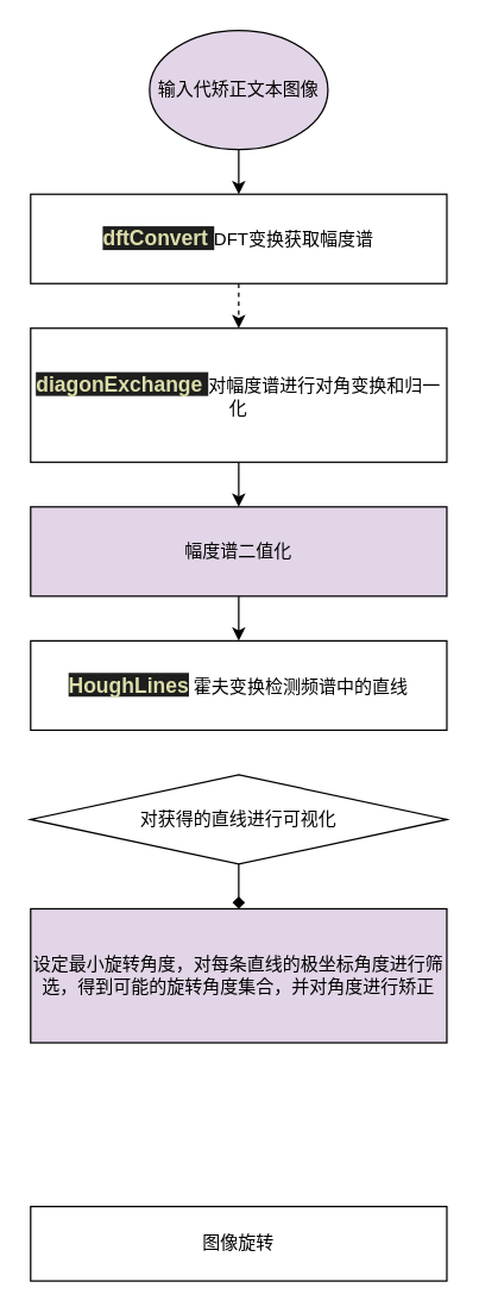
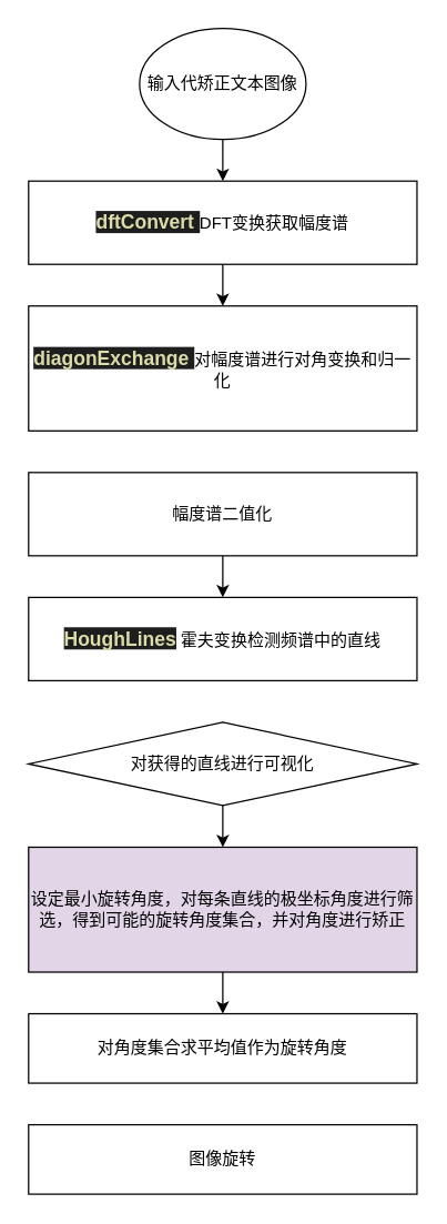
  <mxCell id="0" />
  <mxCell id="1" parent="0" />
  <mxCell id="2" style="edgeStyle=orthogonalEdgeStyle;rounded=0;orthogonalLoop=1;jettySize=auto;html=1;exitX=0.5;exitY=1;exitDx=0;exitDy=0;" parent="1" source="3" target="5" edge="1"><mxGeometry relative="1" as="geometry" /></mxCell>
- <mxCell id="3" value="输入代矫正文本图像" style="ellipse;whiteSpace=wrap;html=1;fillColor=#e1d5e7;" parent="1" vertex="1"><mxGeometry x="100" y="20" width="120" height="80" as="geometry" /></mxCell>
- <mxCell id="4" style="edgeStyle=orthogonalEdgeStyle;rounded=0;orthogonalLoop=1;jettySize=auto;html=1;exitX=0.5;exitY=1;exitDx=0;exitDy=0;entryX=0.5;entryY=0;entryDx=0;entryDy=0;dashed=1;" parent="1" source="5" target="7" edge="1"><mxGeometry relative="1" as="geometry" /></mxCell>
+ <mxCell id="3" value="输入代矫正文本图像" style="ellipse;whiteSpace=wrap;html=1;" parent="1" vertex="1"><mxGeometry x="100" y="20" width="120" height="80" as="geometry" /></mxCell>
+ <mxCell id="4" style="edgeStyle=orthogonalEdgeStyle;rounded=0;orthogonalLoop=1;jettySize=auto;html=1;exitX=0.5;exitY=1;exitDx=0;exitDy=0;entryX=0.5;entryY=0;entryDx=0;entryDy=0;" parent="1" source="5" target="7" edge="1"><mxGeometry relative="1" as="geometry" /></mxCell>
  <mxCell id="5" value="&lt;span style=&quot;color: rgb(220 , 220 , 170) ; background-color: rgb(30 , 30 , 30) ; font-size: 14px ; font-weight: 600&quot;&gt;dftConvert&amp;nbsp;&lt;/span&gt;DFT变换获取幅度谱" style="rounded=0;whiteSpace=wrap;html=1;" parent="1" vertex="1"><mxGeometry x="20" y="130" width="280" height="60" as="geometry" /></mxCell>
- <mxCell id="6" style="edgeStyle=orthogonalEdgeStyle;rounded=0;orthogonalLoop=1;jettySize=auto;html=1;exitX=0.5;exitY=1;exitDx=0;exitDy=0;entryX=0.5;entryY=0;entryDx=0;entryDy=0;" parent="1" source="7" target="9" edge="1"><mxGeometry relative="1" as="geometry" /></mxCell>
  <mxCell id="7" value="&lt;span style=&quot;color: rgb(220 , 220 , 170) ; background-color: rgb(30 , 30 , 30) ; font-size: 14px ; font-weight: 600&quot;&gt;diagonExchange&amp;nbsp;&lt;/span&gt;对幅度谱进行对角变换和归一化" style="rounded=0;whiteSpace=wrap;html=1;" parent="1" vertex="1"><mxGeometry x="20" y="220" width="280" height="90" as="geometry" /></mxCell>
  <mxCell id="8" style="edgeStyle=orthogonalEdgeStyle;rounded=0;orthogonalLoop=1;jettySize=auto;html=1;exitX=0.5;exitY=1;exitDx=0;exitDy=0;entryX=0.5;entryY=0;entryDx=0;entryDy=0;" parent="1" source="9" target="10" edge="1"><mxGeometry relative="1" as="geometry" /></mxCell>
- <mxCell id="9" value="幅度谱二值化" style="rounded=0;whiteSpace=wrap;html=1;fillColor=#e1d5e7;" parent="1" vertex="1"><mxGeometry x="20" y="340" width="280" height="60" as="geometry" /></mxCell>
+ <mxCell id="9" value="幅度谱二值化" style="rounded=0;whiteSpace=wrap;html=1;" parent="1" vertex="1"><mxGeometry x="20" y="340" width="280" height="60" as="geometry" /></mxCell>
  <mxCell id="10" value="&lt;span style=&quot;color: rgb(220 , 220 , 170) ; background-color: rgb(30 , 30 , 30) ; font-size: 14px ; font-weight: 600&quot;&gt;HoughLines&lt;/span&gt;&amp;nbsp;霍夫变换检测频谱中的直线" style="rounded=0;whiteSpace=wrap;html=1;" parent="1" vertex="1"><mxGeometry x="20" y="430" width="280" height="60" as="geometry" /></mxCell>
- <mxCell id="11" style="edgeStyle=orthogonalEdgeStyle;rounded=0;orthogonalLoop=1;jettySize=auto;html=1;exitX=0.5;exitY=1;exitDx=0;exitDy=0;entryX=0.5;entryY=0;entryDx=0;entryDy=0;endArrow=diamond;" parent="1" source="12" target="14" edge="1"><mxGeometry relative="1" as="geometry" /></mxCell>
+ <mxCell id="11" style="edgeStyle=orthogonalEdgeStyle;rounded=0;orthogonalLoop=1;jettySize=auto;html=1;exitX=0.5;exitY=1;exitDx=0;exitDy=0;entryX=0.5;entryY=0;entryDx=0;entryDy=0;" parent="1" source="12" target="14" edge="1"><mxGeometry relative="1" as="geometry" /></mxCell>
  <mxCell id="12" value="对获得的直线进行可视化" style="rhombus;whiteSpace=wrap;html=1;" parent="1" vertex="1"><mxGeometry x="20" y="520" width="280" height="60" as="geometry" /></mxCell>
+ <mxCell id="13" style="edgeStyle=orthogonalEdgeStyle;rounded=0;orthogonalLoop=1;jettySize=auto;html=1;exitX=0.5;exitY=1;exitDx=0;exitDy=0;entryX=0.5;entryY=0;entryDx=0;entryDy=0;" parent="1" source="14" target="15" edge="1"><mxGeometry relative="1" as="geometry" /></mxCell>
  <mxCell id="14" value="设定最小旋转角度，对每条直线的极坐标角度进行筛选，得到可能的旋转角度集合，并对角度进行矫正" style="rounded=0;whiteSpace=wrap;html=1;fillColor=#e1d5e7;" parent="1" vertex="1"><mxGeometry x="20" y="610" width="280" height="90" as="geometry" /></mxCell>
+ <mxCell id="15" value="对角度集合求平均值作为旋转角度" style="rounded=0;whiteSpace=wrap;html=1;" parent="1" vertex="1"><mxGeometry x="20" y="730" width="280" height="50" as="geometry" /></mxCell>
  <mxCell id="16" value="图像旋转" style="rounded=0;whiteSpace=wrap;html=1;" parent="1" vertex="1"><mxGeometry x="20" y="810" width="280" height="50" as="geometry" /></mxCell>
